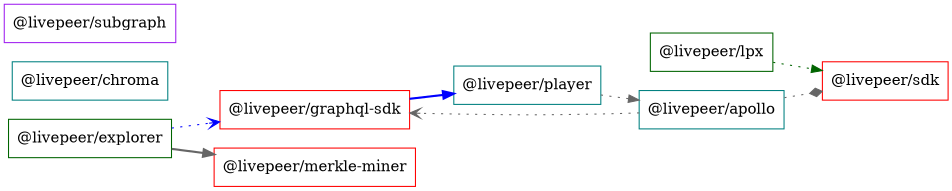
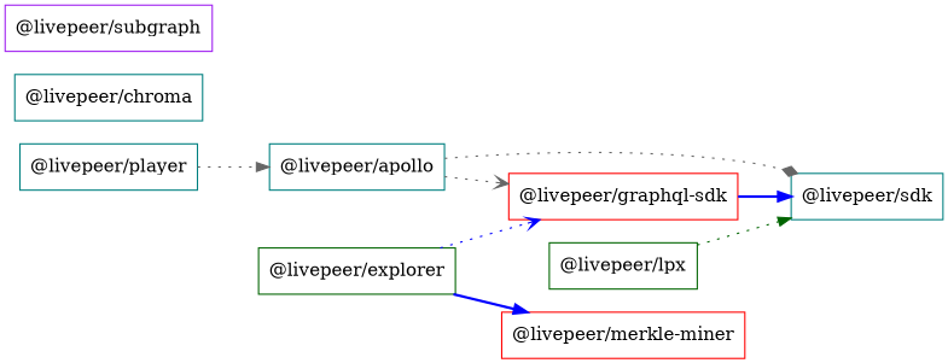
  digraph {
    rankdir=LR
    node [color=teal shape=rect]
    edge [arrowhead=normal color=blue style=dotted]
    "@livepeer/graphql-sdk" [color=red]
    "@livepeer/apollo"
-   "@livepeer/sdk" [color=red]
+   "@livepeer/sdk"
    "@livepeer/chroma"
    "@livepeer/explorer" [color=darkgreen]
    "@livepeer/merkle-miner" [color=red]
    "@livepeer/lpx" [color=darkgreen]
    "@livepeer/player"
    "@livepeer/subgraph" [color=purple]
-   "@livepeer/graphql-sdk" -> "@livepeer/player" [style=bold]
+   "@livepeer/graphql-sdk" -> "@livepeer/sdk" [style=bold]
    "@livepeer/apollo" -> "@livepeer/graphql-sdk" [arrowhead=vee color=gray40]
    "@livepeer/apollo" -> "@livepeer/sdk" [arrowhead=diamond color=gray40]
    "@livepeer/explorer" -> "@livepeer/graphql-sdk" [arrowhead=vee]
-   "@livepeer/explorer" -> "@livepeer/merkle-miner" [color=gray40 style=bold]
+   "@livepeer/explorer" -> "@livepeer/merkle-miner" [style=bold]
    "@livepeer/lpx" -> "@livepeer/sdk" [color=darkgreen]
    "@livepeer/player" -> "@livepeer/apollo" [color=gray40]
  }
